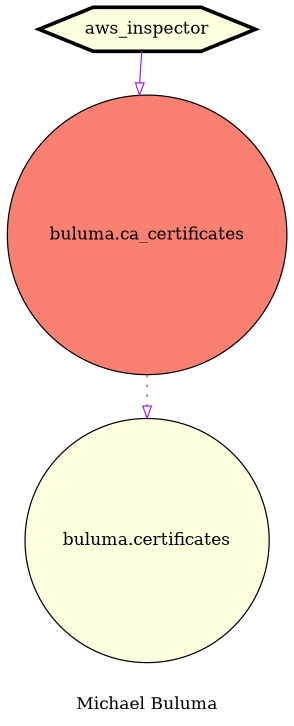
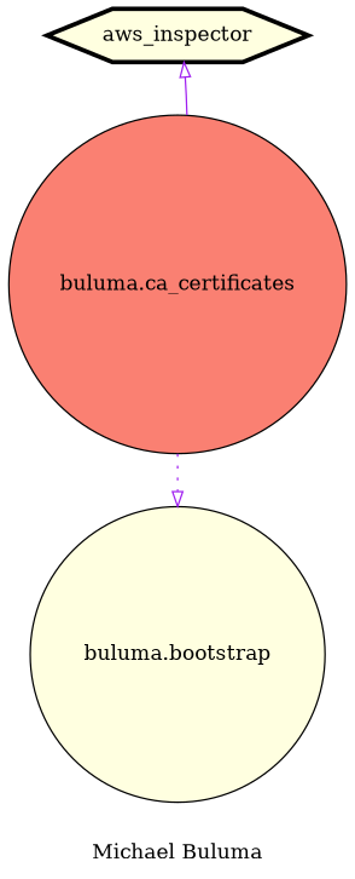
  digraph {
    label="Michael Buluma"
    node [fillcolor=lightyellow shape=circle style=filled]
    edge [arrowhead=onormal color=purple]
    aws_inspector [penwidth=3 shape=hexagon]
    "buluma.ca_certificates" [fillcolor=salmon]
-   "buluma.bootstrap" [label="buluma.certificates"]
-   aws_inspector -> "buluma.ca_certificates" [style=solid]
+   "buluma.bootstrap"
+   "buluma.ca_certificates" -> aws_inspector [style=solid]
    "buluma.ca_certificates" -> "buluma.bootstrap" [style=dotted]
  }
